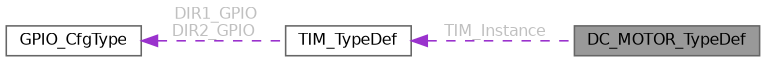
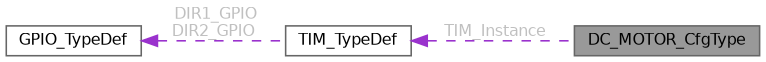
  digraph {
    rankdir=LR
    node [color=gray40 fillcolor=white fontname=Helvetica fontsize=10 shape=box style=filled]
    edge [color=darkorchid3 dir=back fontcolor=grey fontname=Helvetica fontsize=10 labelfontname=Helvetica labelfontsize=10 style=dashed]
-   n1 [fillcolor=grey60 fontcolor=black height=0.2 label=DC_MOTOR_TypeDef width=0.4]
-   n2 [height=0.2 label=GPIO_CfgType width=0.4]
+   n1 [fillcolor=grey60 fontcolor=black height=0.2 label=DC_MOTOR_CfgType width=0.4]
+   n2 [height=0.2 label=GPIO_TypeDef width=0.4]
    n3 [height=0.2 label=TIM_TypeDef width=0.4]
    n2 -> n3 [label=" DIR1_GPIO\nDIR2_GPIO"]
    n3 -> n1 [label=" TIM_Instance"]
  }
